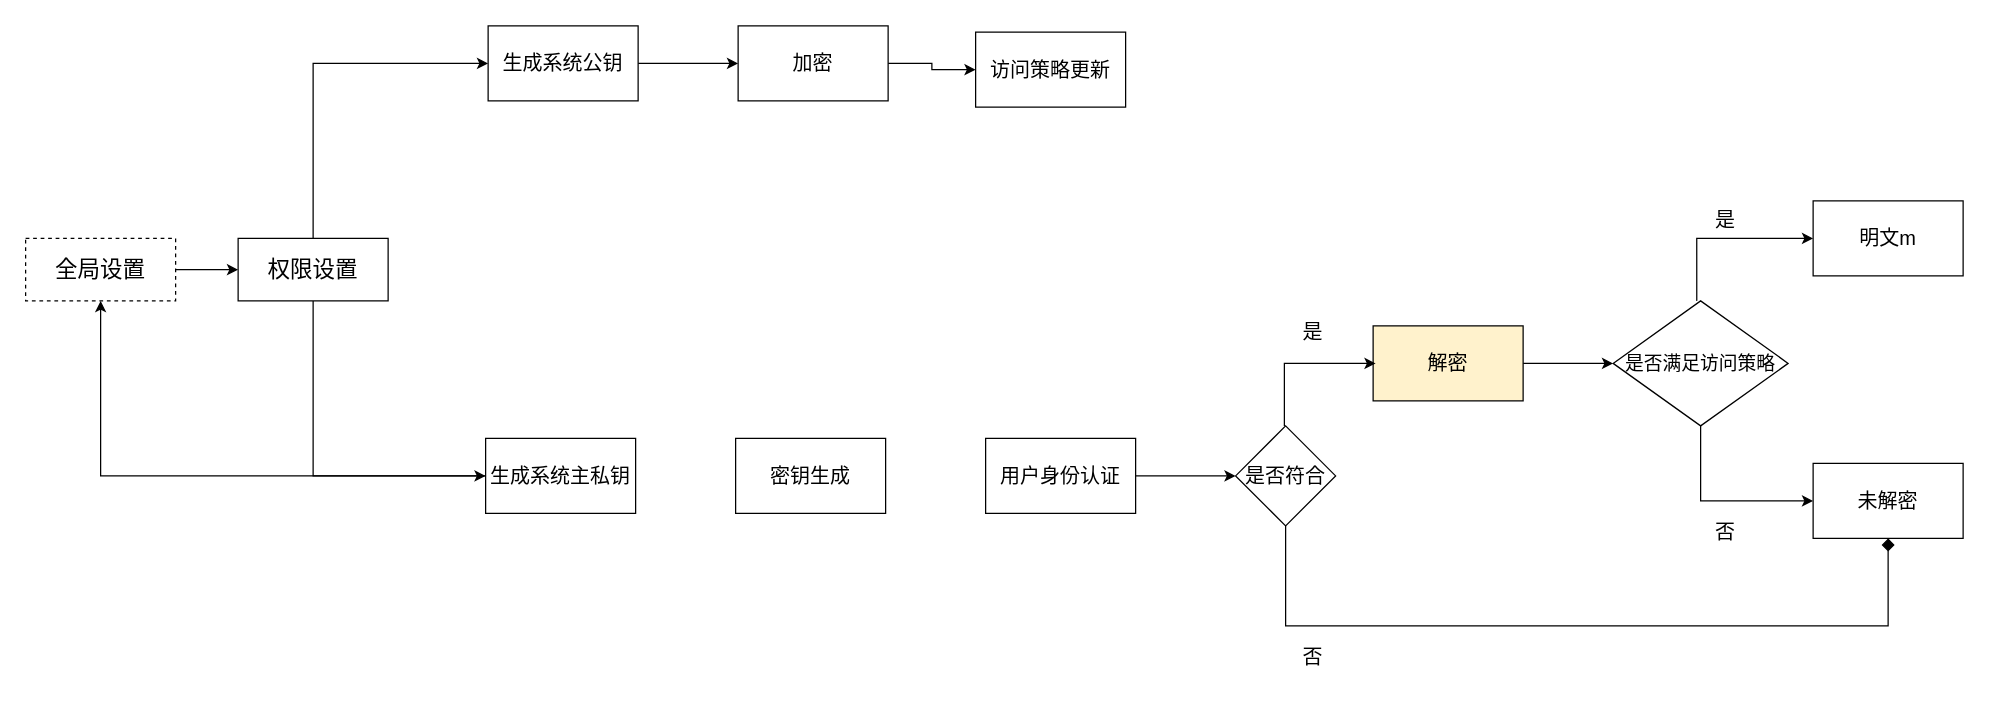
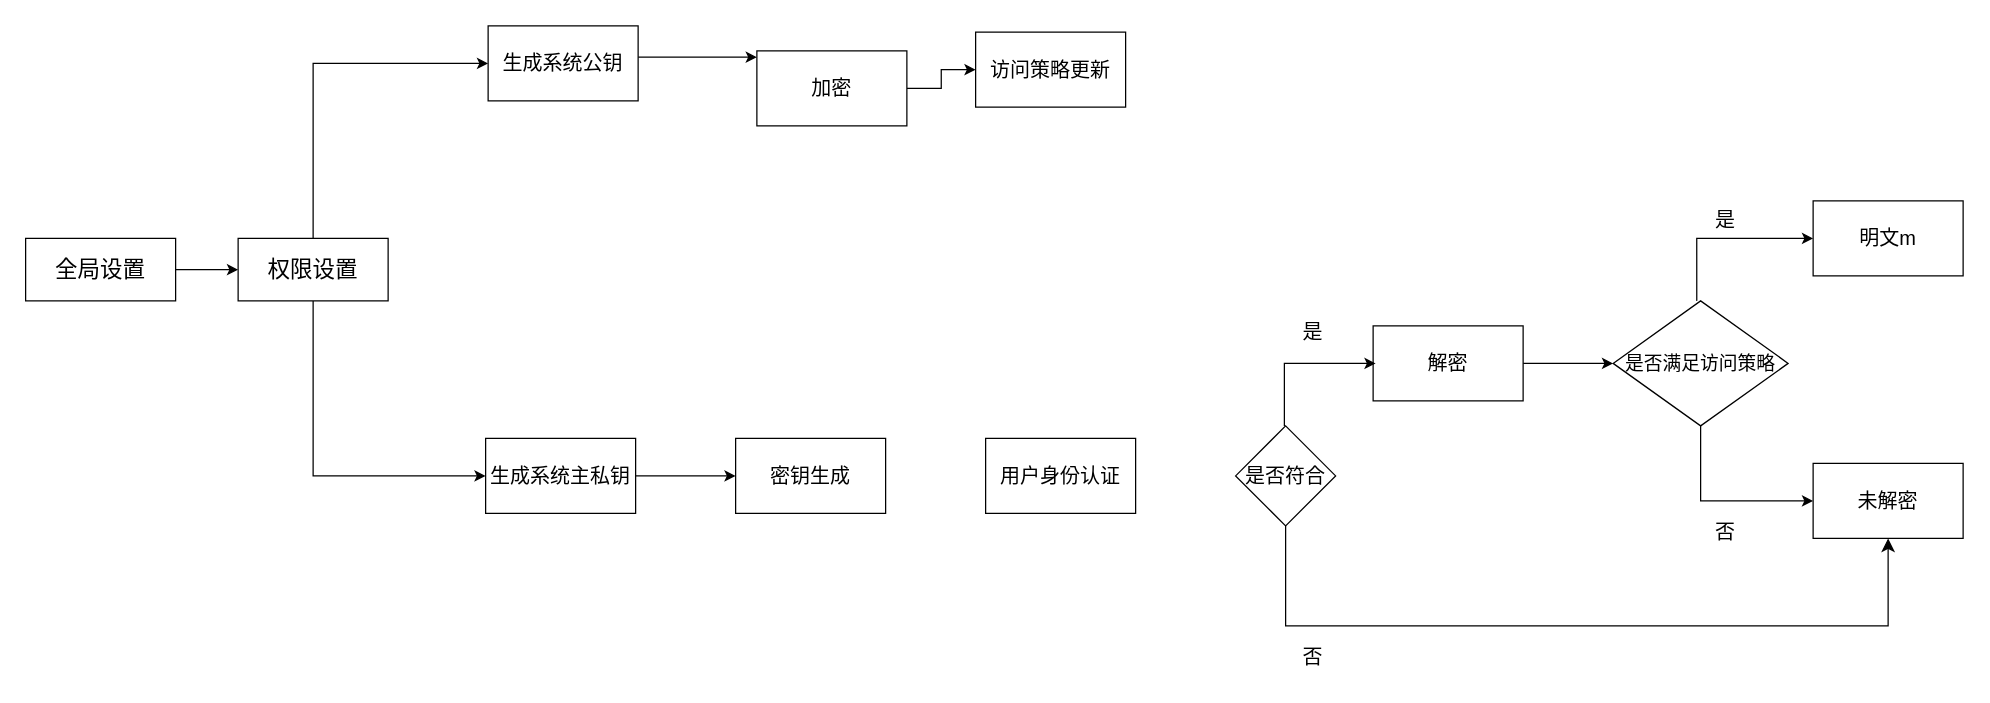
  <mxCell id="0" />
  <mxCell id="1" parent="0" />
  <mxCell id="2" value="" style="edgeStyle=orthogonalEdgeStyle;rounded=0;orthogonalLoop=1;jettySize=auto;html=1;" edge="1" parent="1" source="3" target="5"><mxGeometry relative="1" as="geometry" /></mxCell>
- <mxCell id="3" value="&lt;font style=&quot;font-size: 18px;&quot;&gt;全局设置&lt;/font&gt;" style="rounded=0;whiteSpace=wrap;html=1;dashed=1;" vertex="1" parent="1"><mxGeometry x="20" y="190" width="120" height="50" as="geometry" /></mxCell>
+ <mxCell id="3" value="&lt;font style=&quot;font-size: 18px;&quot;&gt;全局设置&lt;/font&gt;" style="rounded=0;whiteSpace=wrap;html=1;" vertex="1" parent="1"><mxGeometry x="20" y="190" width="120" height="50" as="geometry" /></mxCell>
  <mxCell id="4" value="" style="edgeStyle=orthogonalEdgeStyle;rounded=0;orthogonalLoop=1;jettySize=auto;html=1;entryX=0;entryY=0.5;entryDx=0;entryDy=0;" edge="1" parent="1" source="5" target="7"><mxGeometry relative="1" as="geometry"><mxPoint x="390" y="110" as="targetPoint" /><Array as="points"><mxPoint x="250" y="50" /></Array></mxGeometry></mxCell>
  <mxCell id="5" value="&lt;font style=&quot;font-size: 18px;&quot;&gt;权限设置&lt;/font&gt;" style="rounded=0;whiteSpace=wrap;html=1;" vertex="1" parent="1"><mxGeometry x="190" y="190" width="120" height="50" as="geometry" /></mxCell>
  <mxCell id="6" value="" style="edgeStyle=orthogonalEdgeStyle;rounded=0;orthogonalLoop=1;jettySize=auto;html=1;" edge="1" parent="1" source="7" target="10"><mxGeometry relative="1" as="geometry"><Array as="points"><mxPoint x="600" y="45" /><mxPoint x="600" y="45" /></Array></mxGeometry></mxCell>
  <mxCell id="7" value="&lt;font style=&quot;font-size: 16px;&quot;&gt;生成系统公钥&lt;/font&gt;" style="rounded=0;whiteSpace=wrap;html=1;" vertex="1" parent="1"><mxGeometry x="390" y="20" width="120" height="60" as="geometry" /></mxCell>
  <mxCell id="8" value="&lt;font style=&quot;font-size: 16px;&quot;&gt;密钥生成&lt;/font&gt;" style="whiteSpace=wrap;html=1;rounded=0;" vertex="1" parent="1"><mxGeometry x="588" y="350" width="120" height="60" as="geometry" /></mxCell>
  <mxCell id="9" value="" style="edgeStyle=orthogonalEdgeStyle;rounded=0;orthogonalLoop=1;jettySize=auto;html=1;" edge="1" parent="1" source="10" target="13"><mxGeometry relative="1" as="geometry" /></mxCell>
- <mxCell id="10" value="&lt;font style=&quot;font-size: 16px;&quot;&gt;加密&lt;/font&gt;" style="whiteSpace=wrap;html=1;rounded=0;" vertex="1" parent="1"><mxGeometry x="590" y="20" width="120" height="60" as="geometry" /></mxCell>
- <mxCell id="11" value="" style="edgeStyle=orthogonalEdgeStyle;rounded=0;orthogonalLoop=1;jettySize=auto;html=1;" edge="1" parent="1" source="12" target="20"><mxGeometry relative="1" as="geometry" /></mxCell>
+ <mxCell id="10" value="&lt;font style=&quot;font-size: 16px;&quot;&gt;加密&lt;/font&gt;" style="whiteSpace=wrap;html=1;rounded=0;" vertex="1" parent="1"><mxGeometry x="605" y="40" width="120" height="60" as="geometry" /></mxCell>
  <mxCell id="12" value="&lt;font style=&quot;font-size: 16px;&quot;&gt;用户身份认证&lt;/font&gt;" style="whiteSpace=wrap;html=1;rounded=0;" vertex="1" parent="1"><mxGeometry x="788" y="350" width="120" height="60" as="geometry" /></mxCell>
  <mxCell id="13" value="&lt;font style=&quot;font-size: 16px;&quot;&gt;访问策略更新&lt;/font&gt;" style="whiteSpace=wrap;html=1;rounded=0;" vertex="1" parent="1"><mxGeometry x="780" y="25" width="120" height="60" as="geometry" /></mxCell>
  <mxCell id="14" value="" style="edgeStyle=orthogonalEdgeStyle;rounded=0;orthogonalLoop=1;jettySize=auto;html=1;" edge="1" parent="1" source="15" target="22"><mxGeometry relative="1" as="geometry" /></mxCell>
- <mxCell id="15" value="&lt;span style=&quot;font-size: 16px;&quot;&gt;解密&lt;/span&gt;" style="whiteSpace=wrap;html=1;rounded=0;fillColor=#fff2cc;" vertex="1" parent="1"><mxGeometry x="1098" y="260" width="120" height="60" as="geometry" /></mxCell>
+ <mxCell id="15" value="&lt;span style=&quot;font-size: 16px;&quot;&gt;解密&lt;/span&gt;" style="whiteSpace=wrap;html=1;rounded=0;" vertex="1" parent="1"><mxGeometry x="1098" y="260" width="120" height="60" as="geometry" /></mxCell>
  <mxCell id="16" value="&lt;font style=&quot;font-size: 16px;&quot;&gt;是&lt;/font&gt;" style="text;html=1;strokeColor=none;fillColor=none;align=center;verticalAlign=middle;whiteSpace=wrap;rounded=0;" vertex="1" parent="1"><mxGeometry x="1350" y="160" width="60" height="30" as="geometry" /></mxCell>
  <mxCell id="17" value="" style="edgeStyle=orthogonalEdgeStyle;rounded=0;orthogonalLoop=1;jettySize=auto;html=1;exitX=0.5;exitY=1;exitDx=0;exitDy=0;entryX=0;entryY=0.5;entryDx=0;entryDy=0;" edge="1" parent="1" source="5" target="19"><mxGeometry relative="1" as="geometry"><mxPoint x="250" y="420" as="sourcePoint" /><mxPoint x="390" y="310" as="targetPoint" /><Array as="points"><mxPoint x="250" y="380" /></Array></mxGeometry></mxCell>
- <mxCell id="18" value="" style="edgeStyle=orthogonalEdgeStyle;rounded=0;orthogonalLoop=1;jettySize=auto;html=1;" edge="1" parent="1" source="19" target="3"><mxGeometry relative="1" as="geometry" /></mxCell>
+ <mxCell id="18" value="" style="edgeStyle=orthogonalEdgeStyle;rounded=0;orthogonalLoop=1;jettySize=auto;html=1;" edge="1" parent="1" source="19" target="8"><mxGeometry relative="1" as="geometry" /></mxCell>
  <mxCell id="19" value="&lt;font style=&quot;font-size: 16px;&quot;&gt;生成系统主私钥&lt;/font&gt;" style="rounded=0;whiteSpace=wrap;html=1;" vertex="1" parent="1"><mxGeometry x="388" y="350" width="120" height="60" as="geometry" /></mxCell>
  <mxCell id="20" value="&lt;font style=&quot;font-size: 16px;&quot;&gt;是否符合&lt;/font&gt;" style="rhombus;whiteSpace=wrap;html=1;rounded=0;" vertex="1" parent="1"><mxGeometry x="988" y="340" width="80" height="80" as="geometry" /></mxCell>
  <mxCell id="21" value="" style="edgeStyle=orthogonalEdgeStyle;rounded=0;orthogonalLoop=1;jettySize=auto;html=1;" edge="1" parent="1"><mxGeometry relative="1" as="geometry"><mxPoint x="1027" y="340" as="sourcePoint" /><mxPoint x="1100" y="290" as="targetPoint" /><Array as="points"><mxPoint x="1027" y="290" /><mxPoint x="1100" y="290" /></Array></mxGeometry></mxCell>
  <mxCell id="22" value="&lt;font style=&quot;font-size: 15px;&quot;&gt;是否满足访问策略&lt;/font&gt;" style="rhombus;whiteSpace=wrap;html=1;rounded=0;" vertex="1" parent="1"><mxGeometry x="1290" y="240" width="140" height="100" as="geometry" /></mxCell>
  <mxCell id="23" value="" style="edgeStyle=orthogonalEdgeStyle;rounded=0;orthogonalLoop=1;jettySize=auto;html=1;" edge="1" parent="1"><mxGeometry relative="1" as="geometry"><mxPoint x="1356.92" y="240" as="sourcePoint" /><mxPoint x="1450" y="190" as="targetPoint" /><Array as="points"><mxPoint x="1356.92" y="190" /><mxPoint x="1429.92" y="190" /></Array></mxGeometry></mxCell>
  <mxCell id="24" value="&lt;span style=&quot;font-size: 16px;&quot;&gt;明文m&lt;/span&gt;" style="whiteSpace=wrap;html=1;rounded=0;" vertex="1" parent="1"><mxGeometry x="1450" y="160" width="120" height="60" as="geometry" /></mxCell>
  <mxCell id="25" value="" style="edgeStyle=orthogonalEdgeStyle;rounded=0;orthogonalLoop=1;jettySize=auto;html=1;exitX=0.5;exitY=1;exitDx=0;exitDy=0;" edge="1" parent="1" source="22"><mxGeometry relative="1" as="geometry"><mxPoint x="1356.92" y="450" as="sourcePoint" /><mxPoint x="1450" y="400" as="targetPoint" /><Array as="points"><mxPoint x="1360" y="400" /></Array></mxGeometry></mxCell>
  <mxCell id="26" value="&lt;span style=&quot;font-size: 16px;&quot;&gt;未解密&lt;/span&gt;" style="whiteSpace=wrap;html=1;rounded=0;" vertex="1" parent="1"><mxGeometry x="1450" y="370" width="120" height="60" as="geometry" /></mxCell>
  <mxCell id="27" value="&lt;font style=&quot;font-size: 16px;&quot;&gt;否&lt;/font&gt;" style="text;html=1;strokeColor=none;fillColor=none;align=center;verticalAlign=middle;whiteSpace=wrap;rounded=0;" vertex="1" parent="1"><mxGeometry x="1350" y="410" width="60" height="30" as="geometry" /></mxCell>
- <mxCell id="28" value="" style="edgeStyle=elbowEdgeStyle;elbow=vertical;endArrow=diamond;html=1;curved=0;rounded=0;endSize=8;startSize=8;exitX=0.5;exitY=1;exitDx=0;exitDy=0;entryX=0.5;entryY=1;entryDx=0;entryDy=0;" edge="1" parent="1" source="20" target="26"><mxGeometry width="50" height="50" relative="1" as="geometry"><mxPoint x="1030" y="540" as="sourcePoint" /><mxPoint x="1080" y="490" as="targetPoint" /><Array as="points"><mxPoint x="1060" y="500" /></Array></mxGeometry></mxCell>
+ <mxCell id="28" value="" style="edgeStyle=elbowEdgeStyle;elbow=vertical;endArrow=classic;html=1;curved=0;rounded=0;endSize=8;startSize=8;exitX=0.5;exitY=1;exitDx=0;exitDy=0;entryX=0.5;entryY=1;entryDx=0;entryDy=0;" edge="1" parent="1" source="20" target="26"><mxGeometry width="50" height="50" relative="1" as="geometry"><mxPoint x="1030" y="540" as="sourcePoint" /><mxPoint x="1080" y="490" as="targetPoint" /><Array as="points"><mxPoint x="1060" y="500" /></Array></mxGeometry></mxCell>
  <mxCell id="29" value="&lt;font style=&quot;font-size: 16px;&quot;&gt;否&lt;/font&gt;" style="text;html=1;strokeColor=none;fillColor=none;align=center;verticalAlign=middle;whiteSpace=wrap;rounded=0;" vertex="1" parent="1"><mxGeometry x="1020" y="510" width="60" height="30" as="geometry" /></mxCell>
  <mxCell id="30" value="&lt;font style=&quot;font-size: 16px;&quot;&gt;是&lt;/font&gt;" style="text;html=1;strokeColor=none;fillColor=none;align=center;verticalAlign=middle;whiteSpace=wrap;rounded=0;" vertex="1" parent="1"><mxGeometry x="1020" y="250" width="60" height="30" as="geometry" /></mxCell>
